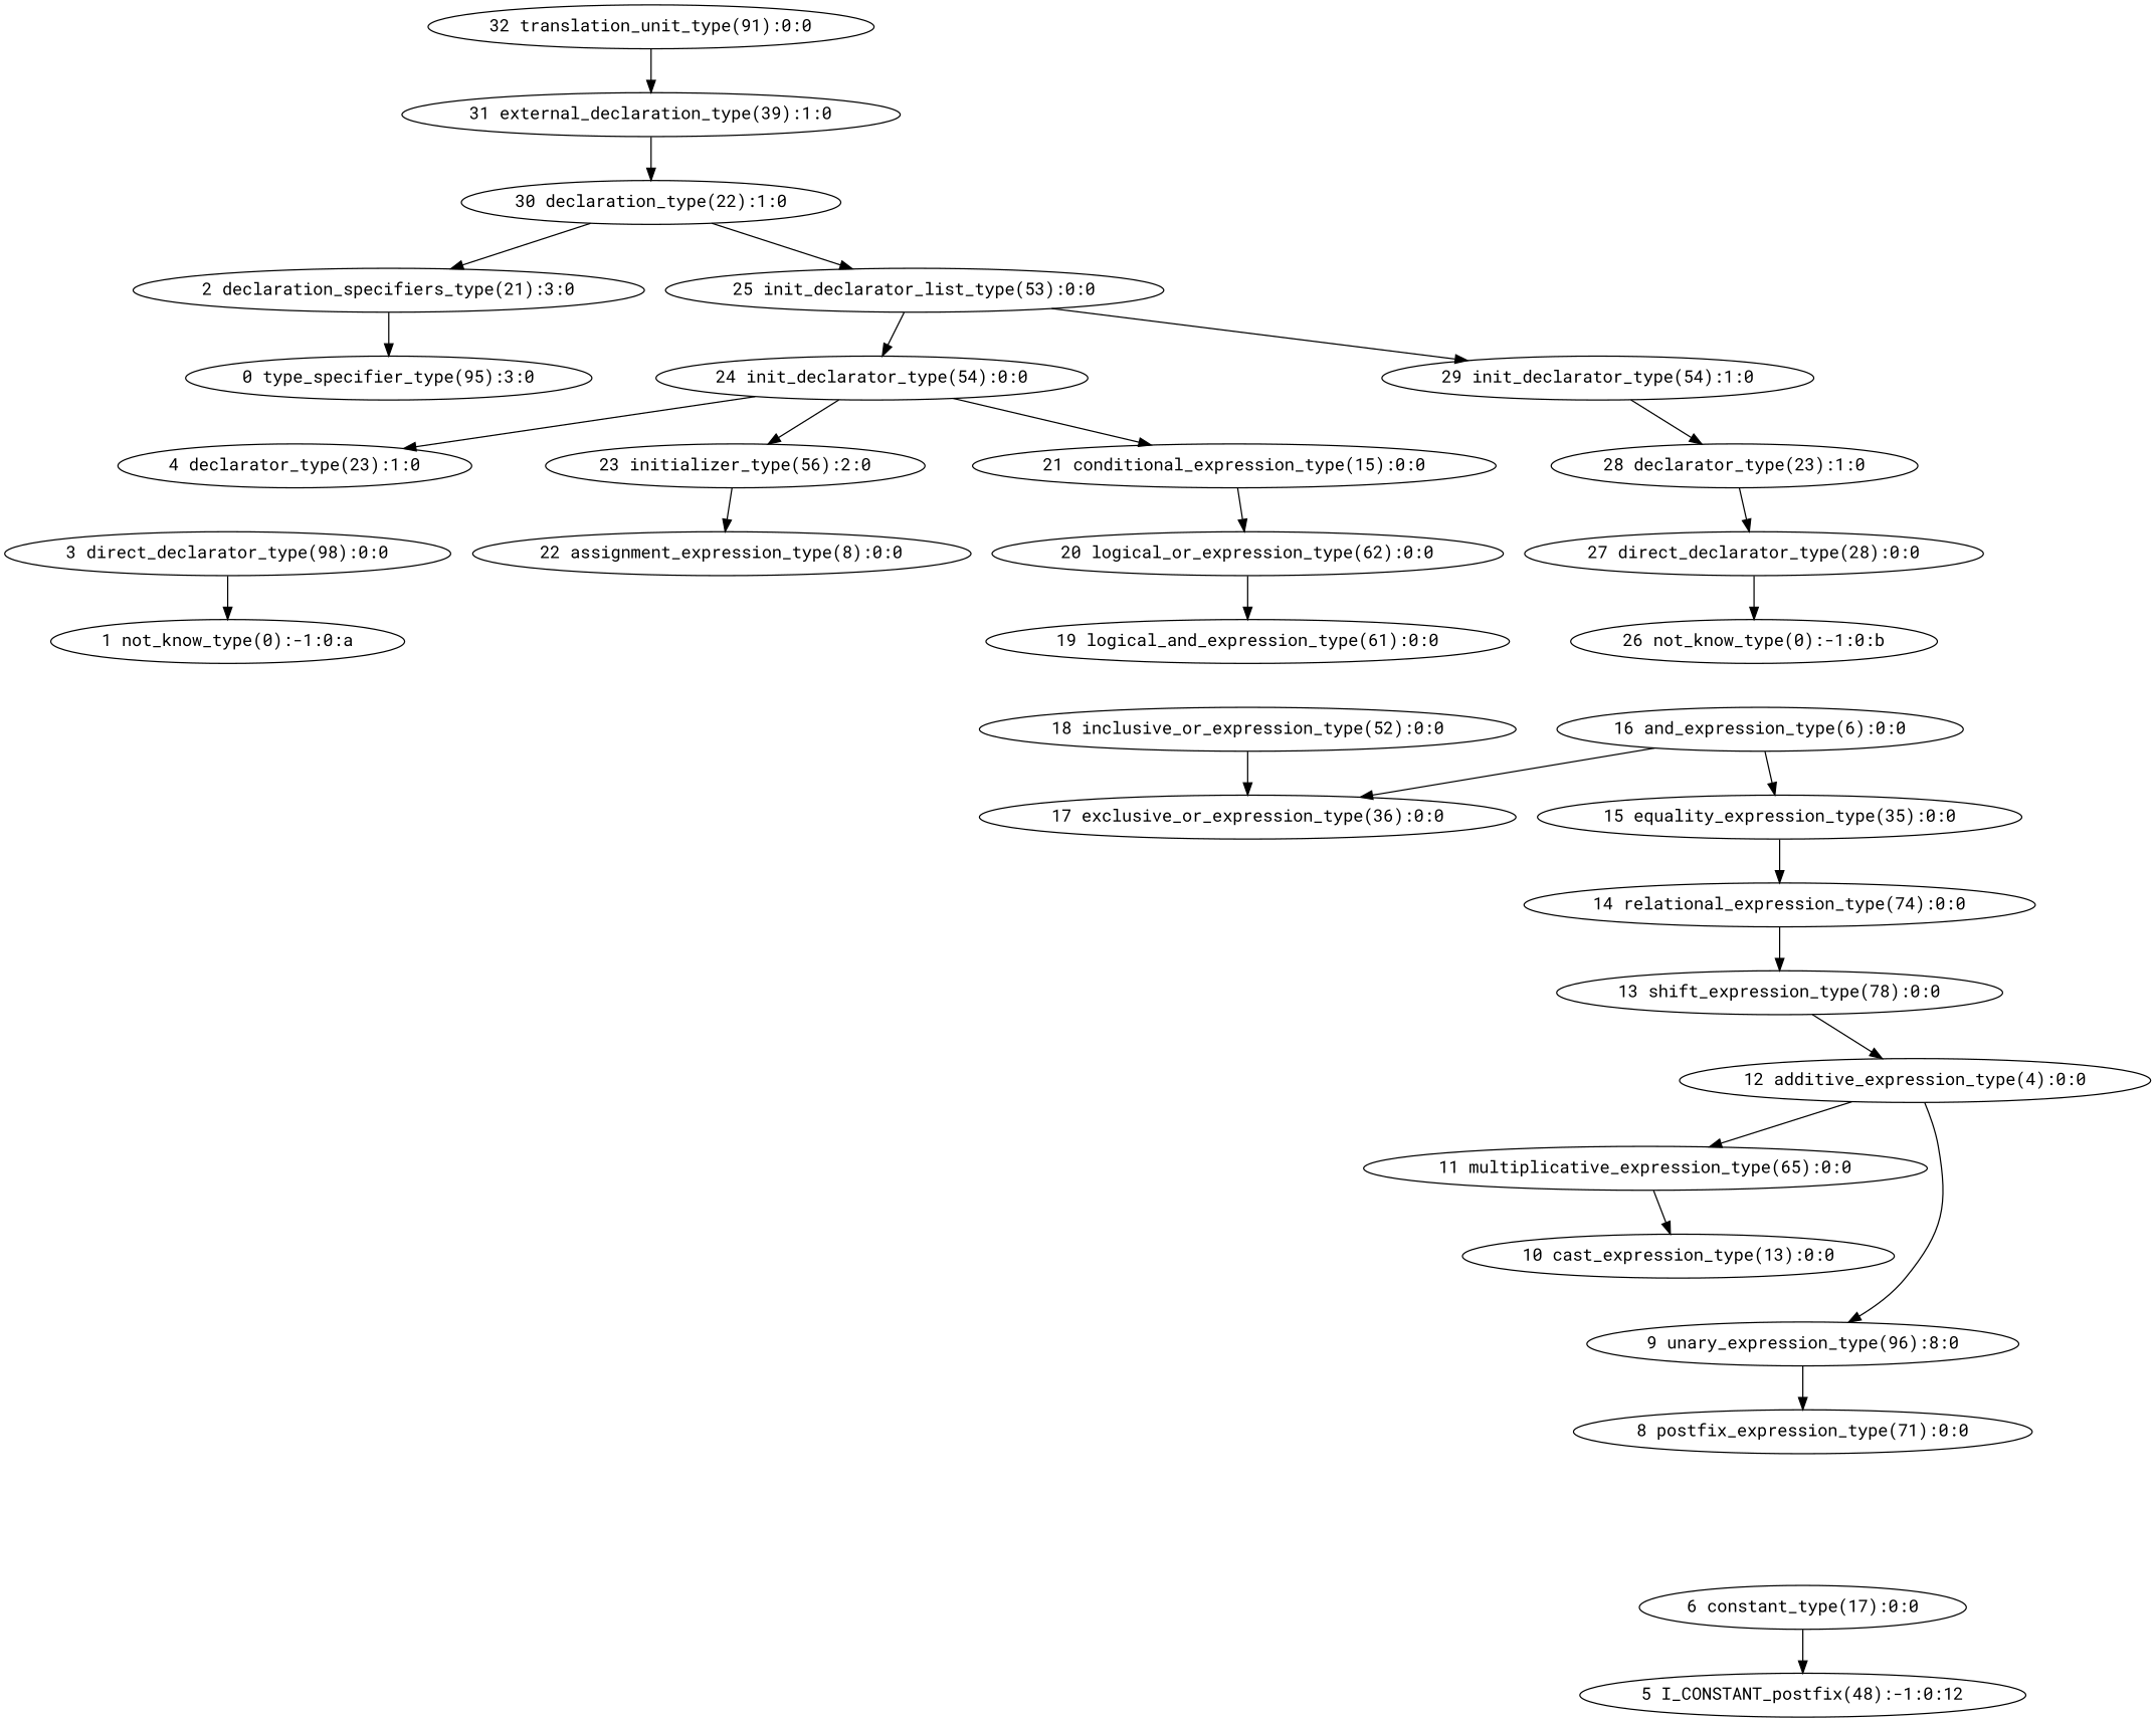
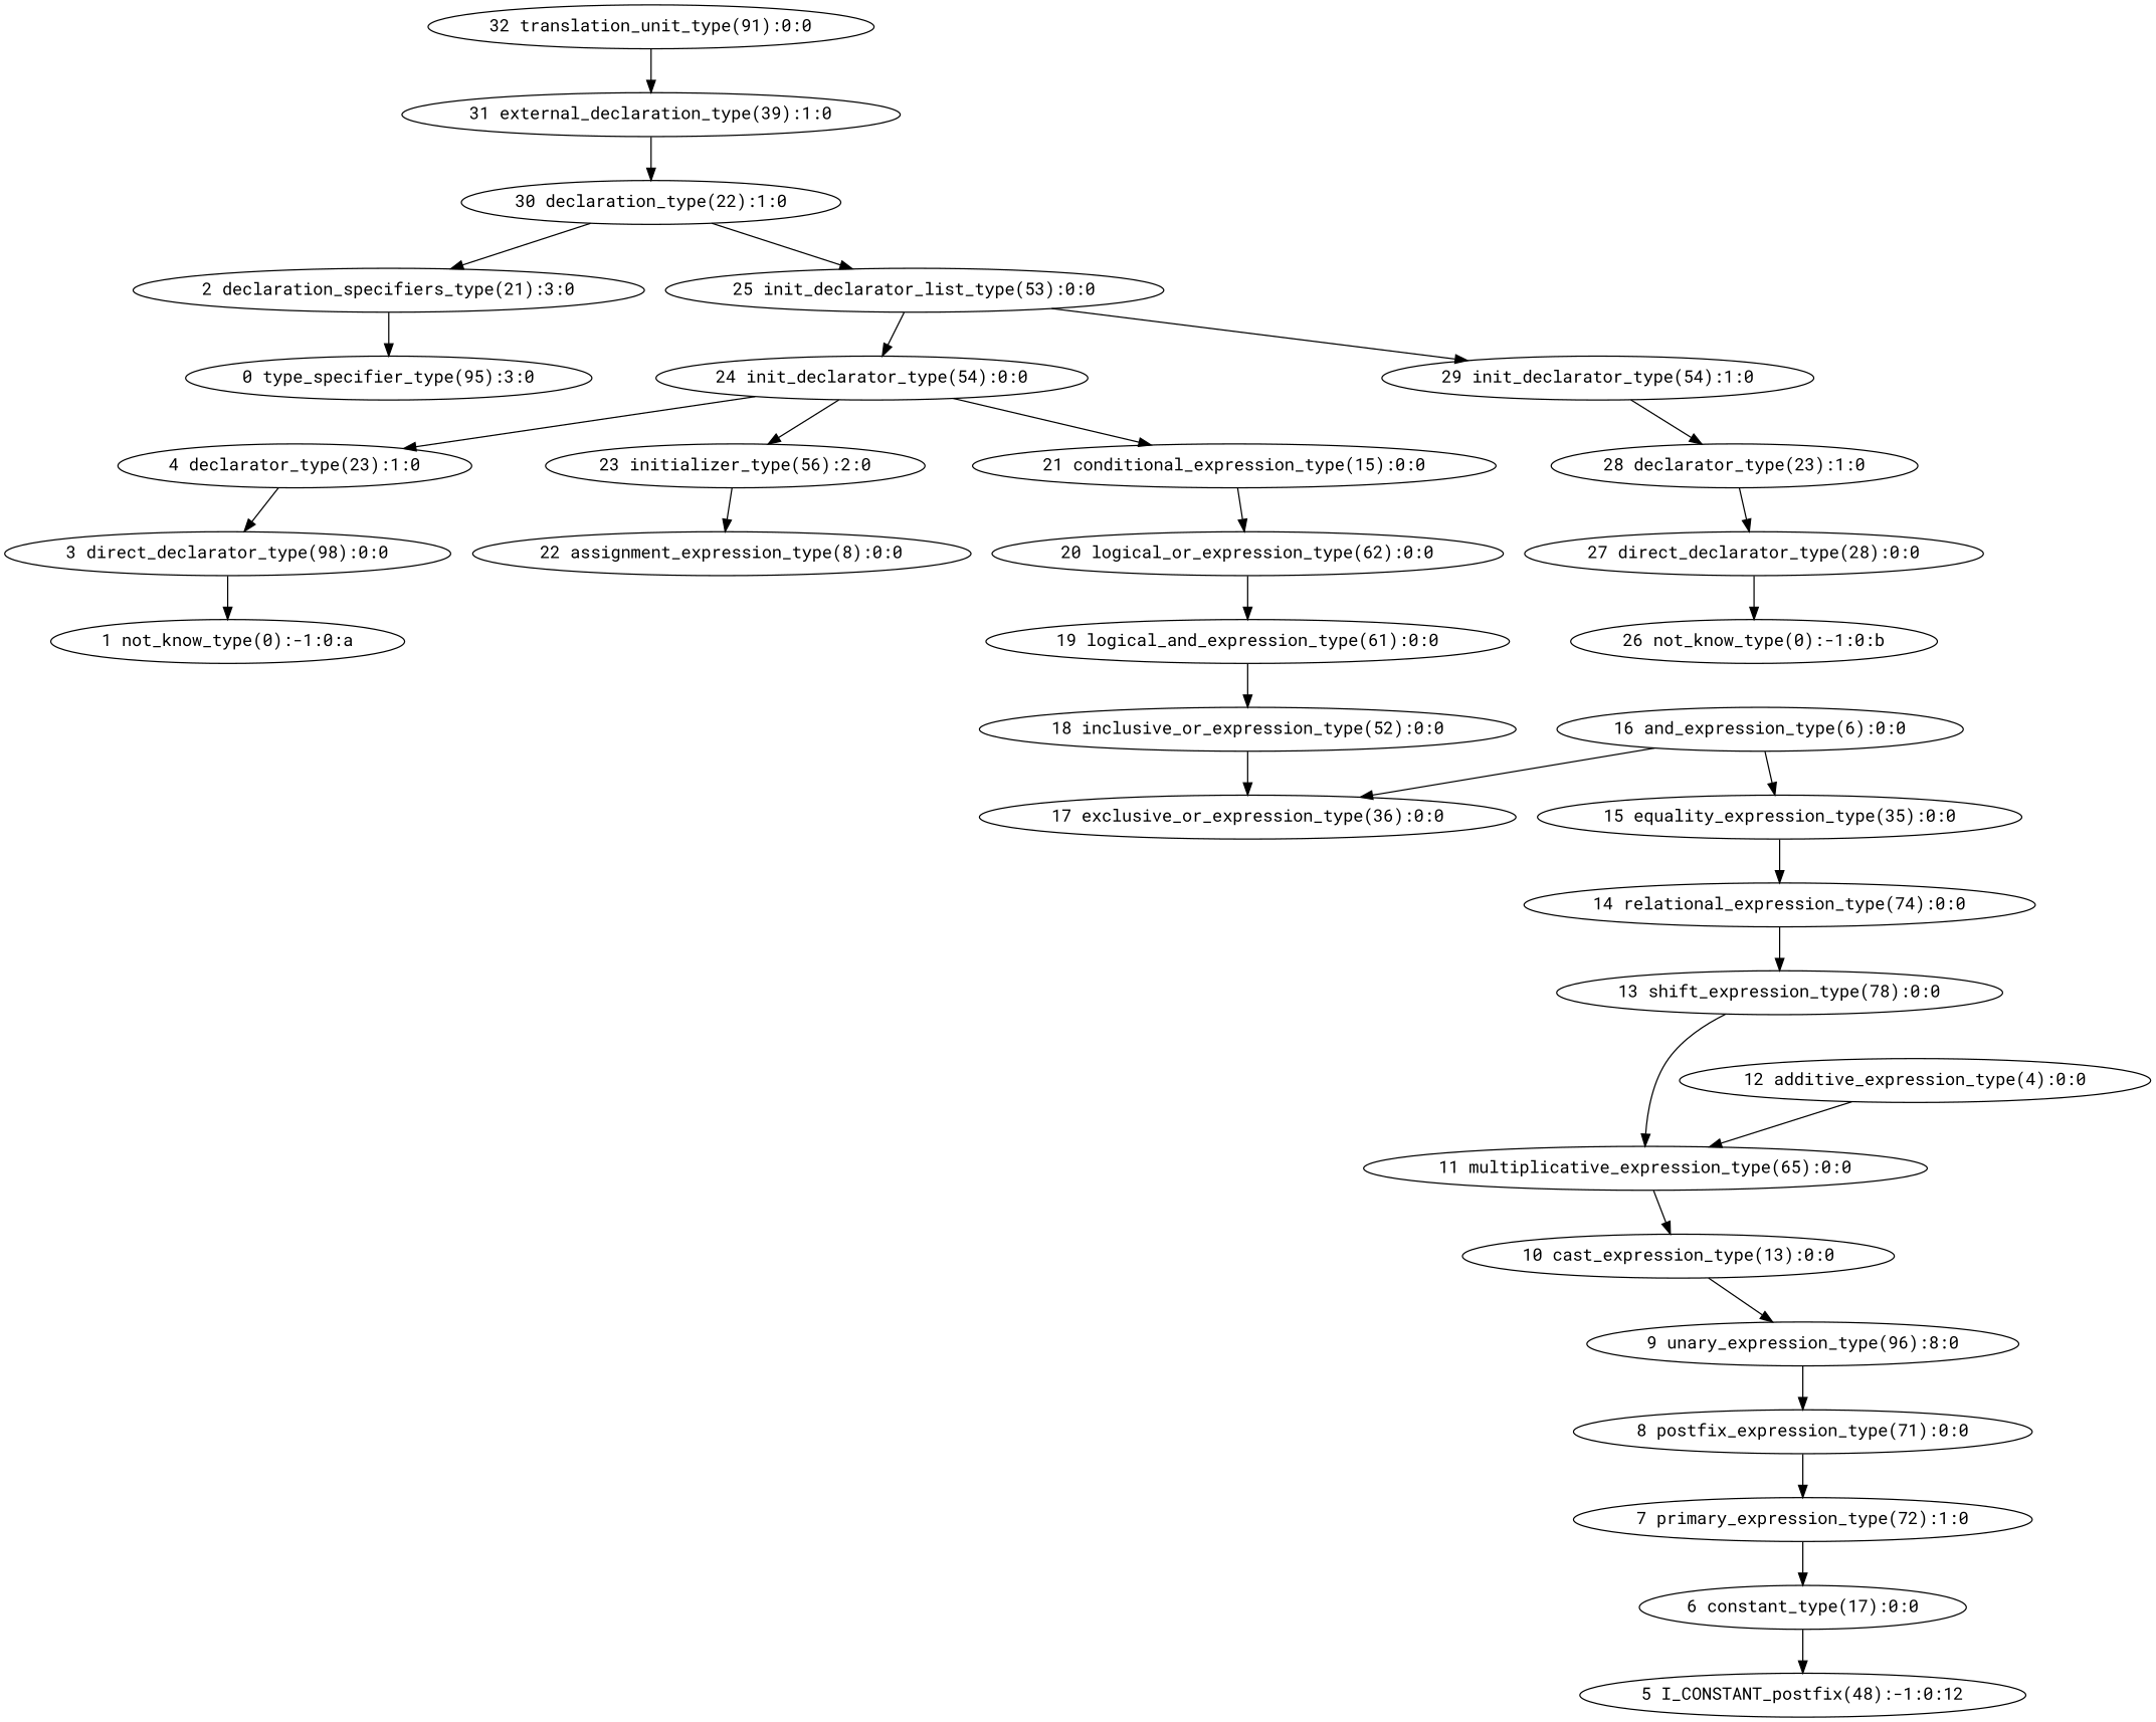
  digraph {
    fontname="Roboto Mono"
    node [fontname="Roboto Mono"]
    edge [fontname="Roboto Mono"]
    n1 [label="32 translation_unit_type(91):0:0"]
    n2 [label="31 external_declaration_type(39):1:0"]
    n3 [label="30 declaration_type(22):1:0"]
    n4 [label="2 declaration_specifiers_type(21):3:0"]
    n5 [label="25 init_declarator_list_type(53):0:0"]
    n6 [label="0 type_specifier_type(95):3:0"]
    n7 [label="24 init_declarator_type(54):0:0"]
    n8 [label="29 init_declarator_type(54):1:0"]
    n9 [label="4 declarator_type(23):1:0"]
    n10 [label="23 initializer_type(56):2:0"]
    n11 [label="21 conditional_expression_type(15):0:0"]
    n12 [label="28 declarator_type(23):1:0"]
    n13 [label="3 direct_declarator_type(98):0:0"]
    n14 [label="22 assignment_expression_type(8):0:0"]
    n15 [label="1 not_know_type(0):-1:0:a"]
    n16 [label="20 logical_or_expression_type(62):0:0"]
    n17 [label="19 logical_and_expression_type(61):0:0"]
    n18 [label="18 inclusive_or_expression_type(52):0:0"]
    n19 [label="17 exclusive_or_expression_type(36):0:0"]
    n20 [label="16 and_expression_type(6):0:0"]
    n21 [label="15 equality_expression_type(35):0:0"]
    n22 [label="14 relational_expression_type(74):0:0"]
    n23 [label="13 shift_expression_type(78):0:0"]
    n24 [label="12 additive_expression_type(4):0:0"]
    n25 [label="11 multiplicative_expression_type(65):0:0"]
    n26 [label="10 cast_expression_type(13):0:0"]
    n27 [label="9 unary_expression_type(96):8:0"]
    n28 [label="8 postfix_expression_type(71):0:0"]
+   n29 [label="7 primary_expression_type(72):1:0"]
    n30 [label="6 constant_type(17):0:0"]
    n31 [label="5 I_CONSTANT_postfix(48):-1:0:12"]
    n32 [label="27 direct_declarator_type(28):0:0"]
    n33 [label="26 not_know_type(0):-1:0:b"]
    n1 -> n2
    n2 -> n3
    n3 -> n4
    n3 -> n5
    n4 -> n6
    n5 -> n7
    n5 -> n8
    n7 -> n9
    n7 -> n10
    n7 -> n11
    n8 -> n12
+   n9 -> n13
    n10 -> n14
    n11 -> n16
    n12 -> n32
    n13 -> n15
    n16 -> n17
+   n17 -> n18
    n18 -> n19
    n20 -> n19
    n20 -> n21
    n21 -> n22
    n22 -> n23
-   n23 -> n24
+   n23 -> n25
    n24 -> n25
    n25 -> n26
-   n24 -> n27
+   n26 -> n27
    n27 -> n28
+   n28 -> n29
+   n29 -> n30
    n30 -> n31
    n32 -> n33
  }
